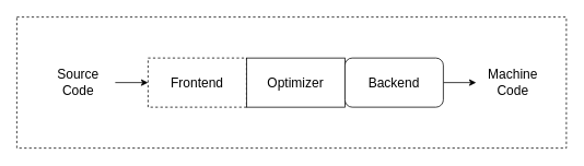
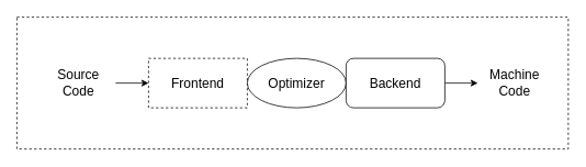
  <mxCell id="0" />
  <mxCell id="1" parent="0" />
  <mxCell id="2" value="" style="rounded=0;whiteSpace=wrap;html=1;dashed=1;fontSize=16;" vertex="1" parent="1"><mxGeometry x="20" y="20" width="670" height="160" as="geometry" /></mxCell>
  <mxCell id="3" value="Frontend" style="rounded=0;whiteSpace=wrap;html=1;fontSize=16;dashed=1;" vertex="1" parent="1"><mxGeometry x="180" y="70" width="120" height="60" as="geometry" /></mxCell>
  <mxCell id="4" style="edgeStyle=orthogonalEdgeStyle;rounded=0;orthogonalLoop=1;jettySize=auto;html=1;exitX=1;exitY=0.5;exitDx=0;exitDy=0;entryX=0;entryY=0.5;entryDx=0;entryDy=0;fontSize=16;" edge="1" parent="1" source="5" target="3"><mxGeometry relative="1" as="geometry" /></mxCell>
  <mxCell id="5" value="Source&lt;br style=&quot;font-size: 16px;&quot;&gt;Code" style="text;html=1;strokeColor=none;fillColor=none;align=center;verticalAlign=middle;whiteSpace=wrap;rounded=0;dashed=1;fontSize=16;" vertex="1" parent="1"><mxGeometry x="50" y="70" width="90" height="60" as="geometry" /></mxCell>
- <mxCell id="6" value="Optimizer" style="rounded=0;whiteSpace=wrap;html=1;fontSize=16;" vertex="1" parent="1"><mxGeometry x="300" y="70" width="120" height="60" as="geometry" /></mxCell>
+ <mxCell id="6" value="Optimizer" style="ellipse;whiteSpace=wrap;html=1;fontSize=16;" vertex="1" parent="1"><mxGeometry x="300" y="70" width="120" height="60" as="geometry" /></mxCell>
  <mxCell id="7" style="edgeStyle=orthogonalEdgeStyle;rounded=0;orthogonalLoop=1;jettySize=auto;html=1;exitX=1;exitY=0.5;exitDx=0;exitDy=0;entryX=0;entryY=0.5;entryDx=0;entryDy=0;fontSize=16;" edge="1" parent="1" source="8" target="9"><mxGeometry relative="1" as="geometry" /></mxCell>
  <mxCell id="8" value="Backend" style="whiteSpace=wrap;html=1;fontSize=16;rounded=1;" vertex="1" parent="1"><mxGeometry x="420" y="70" width="120" height="60" as="geometry" /></mxCell>
  <mxCell id="9" value="Machine&lt;br style=&quot;font-size: 16px&quot;&gt;Code" style="text;html=1;strokeColor=none;fillColor=none;align=center;verticalAlign=middle;whiteSpace=wrap;rounded=0;dashed=1;fontSize=16;" vertex="1" parent="1"><mxGeometry x="580" y="70" width="90" height="60" as="geometry" /></mxCell>
